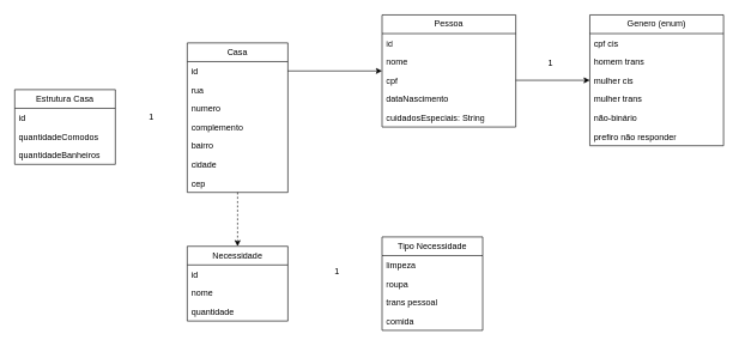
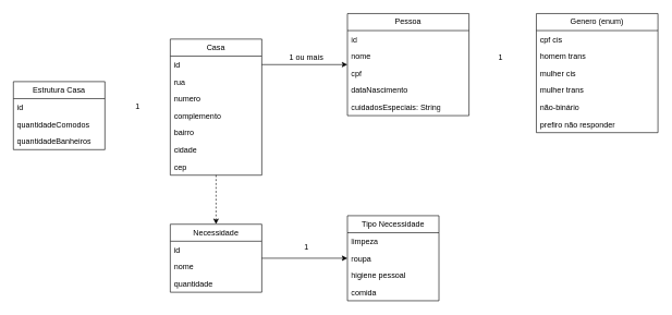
  <mxCell id="0" />
  <mxCell id="1" parent="0" />
  <mxCell id="2" style="edgeStyle=orthogonalEdgeStyle;rounded=0;orthogonalLoop=1;jettySize=auto;html=1;entryX=0.5;entryY=0;entryDx=0;entryDy=0;dashed=1;" edge="1" parent="1" source="3" target="20"><mxGeometry relative="1" as="geometry" /></mxCell>
  <mxCell id="3" value="Casa" style="swimlane;fontStyle=0;childLayout=stackLayout;horizontal=1;startSize=26;fillColor=none;horizontalStack=0;resizeParent=1;resizeParentMax=0;resizeLast=0;collapsible=1;marginBottom=0;whiteSpace=wrap;html=1;" vertex="1" parent="1"><mxGeometry x="260" y="59" width="140" height="208" as="geometry" /></mxCell>
  <mxCell id="4" value="id" style="text;strokeColor=none;fillColor=none;align=left;verticalAlign=top;spacingLeft=4;spacingRight=4;overflow=hidden;rotatable=0;points=[[0,0.5],[1,0.5]];portConstraint=eastwest;whiteSpace=wrap;html=1;" vertex="1" parent="3"><mxGeometry y="26" width="140" height="26" as="geometry" /></mxCell>
  <mxCell id="5" value="rua" style="text;strokeColor=none;fillColor=none;align=left;verticalAlign=top;spacingLeft=4;spacingRight=4;overflow=hidden;rotatable=0;points=[[0,0.5],[1,0.5]];portConstraint=eastwest;whiteSpace=wrap;html=1;" vertex="1" parent="3"><mxGeometry y="52" width="140" height="26" as="geometry" /></mxCell>
  <mxCell id="6" value="numero" style="text;strokeColor=none;fillColor=none;align=left;verticalAlign=top;spacingLeft=4;spacingRight=4;overflow=hidden;rotatable=0;points=[[0,0.5],[1,0.5]];portConstraint=eastwest;whiteSpace=wrap;html=1;" vertex="1" parent="3"><mxGeometry y="78" width="140" height="26" as="geometry" /></mxCell>
  <mxCell id="7" value="complemento" style="text;strokeColor=none;fillColor=none;align=left;verticalAlign=top;spacingLeft=4;spacingRight=4;overflow=hidden;rotatable=0;points=[[0,0.5],[1,0.5]];portConstraint=eastwest;whiteSpace=wrap;html=1;" vertex="1" parent="3"><mxGeometry y="104" width="140" height="26" as="geometry" /></mxCell>
  <mxCell id="8" value="bairro" style="text;strokeColor=none;fillColor=none;align=left;verticalAlign=top;spacingLeft=4;spacingRight=4;overflow=hidden;rotatable=0;points=[[0,0.5],[1,0.5]];portConstraint=eastwest;whiteSpace=wrap;html=1;" vertex="1" parent="3"><mxGeometry y="130" width="140" height="26" as="geometry" /></mxCell>
  <mxCell id="9" value="cidade" style="text;strokeColor=none;fillColor=none;align=left;verticalAlign=top;spacingLeft=4;spacingRight=4;overflow=hidden;rotatable=0;points=[[0,0.5],[1,0.5]];portConstraint=eastwest;whiteSpace=wrap;html=1;" vertex="1" parent="3"><mxGeometry y="156" width="140" height="26" as="geometry" /></mxCell>
  <mxCell id="10" value="cep" style="text;strokeColor=none;fillColor=none;align=left;verticalAlign=top;spacingLeft=4;spacingRight=4;overflow=hidden;rotatable=0;points=[[0,0.5],[1,0.5]];portConstraint=eastwest;whiteSpace=wrap;html=1;" vertex="1" parent="3"><mxGeometry y="182" width="140" height="26" as="geometry" /></mxCell>
  <mxCell id="11" value="Pessoa" style="swimlane;fontStyle=0;childLayout=stackLayout;horizontal=1;startSize=26;fillColor=none;horizontalStack=0;resizeParent=1;resizeParentMax=0;resizeLast=0;collapsible=1;marginBottom=0;whiteSpace=wrap;html=1;" vertex="1" parent="1"><mxGeometry x="531" y="20" width="186" height="156" as="geometry" /></mxCell>
  <mxCell id="12" value="id" style="text;strokeColor=none;fillColor=none;align=left;verticalAlign=top;spacingLeft=4;spacingRight=4;overflow=hidden;rotatable=0;points=[[0,0.5],[1,0.5]];portConstraint=eastwest;whiteSpace=wrap;html=1;" vertex="1" parent="11"><mxGeometry y="26" width="186" height="26" as="geometry" /></mxCell>
  <mxCell id="13" value="nome" style="text;strokeColor=none;fillColor=none;align=left;verticalAlign=top;spacingLeft=4;spacingRight=4;overflow=hidden;rotatable=0;points=[[0,0.5],[1,0.5]];portConstraint=eastwest;whiteSpace=wrap;html=1;" vertex="1" parent="11"><mxGeometry y="52" width="186" height="26" as="geometry" /></mxCell>
  <mxCell id="14" value="cpf" style="text;strokeColor=none;fillColor=none;align=left;verticalAlign=top;spacingLeft=4;spacingRight=4;overflow=hidden;rotatable=0;points=[[0,0.5],[1,0.5]];portConstraint=eastwest;whiteSpace=wrap;html=1;" vertex="1" parent="11"><mxGeometry y="78" width="186" height="26" as="geometry" /></mxCell>
  <mxCell id="15" value="dataNascimento" style="text;strokeColor=none;fillColor=none;align=left;verticalAlign=top;spacingLeft=4;spacingRight=4;overflow=hidden;rotatable=0;points=[[0,0.5],[1,0.5]];portConstraint=eastwest;whiteSpace=wrap;html=1;" vertex="1" parent="11"><mxGeometry y="104" width="186" height="26" as="geometry" /></mxCell>
  <mxCell id="16" value="cuidadosEspeciais: String" style="text;strokeColor=none;fillColor=none;align=left;verticalAlign=top;spacingLeft=4;spacingRight=4;overflow=hidden;rotatable=0;points=[[0,0.5],[1,0.5]];portConstraint=eastwest;whiteSpace=wrap;html=1;" vertex="1" parent="11"><mxGeometry y="130" width="186" height="26" as="geometry" /></mxCell>
+ <mxCell id="17" value="1 ou mais" style="text;html=1;align=center;verticalAlign=middle;resizable=0;points=[];autosize=1;strokeColor=none;fillColor=none;" vertex="1" parent="1"><mxGeometry x="428" y="72" width="80" height="30" as="geometry" /></mxCell>
  <mxCell id="18" style="edgeStyle=orthogonalEdgeStyle;rounded=0;orthogonalLoop=1;jettySize=auto;html=1;" edge="1" parent="1" source="4" target="11"><mxGeometry relative="1" as="geometry" /></mxCell>
+ <mxCell id="19" style="edgeStyle=orthogonalEdgeStyle;rounded=0;orthogonalLoop=1;jettySize=auto;html=1;" edge="1" parent="1" source="20" target="24"><mxGeometry relative="1" as="geometry" /></mxCell>
  <mxCell id="20" value="Necessidade" style="swimlane;fontStyle=0;childLayout=stackLayout;horizontal=1;startSize=26;fillColor=none;horizontalStack=0;resizeParent=1;resizeParentMax=0;resizeLast=0;collapsible=1;marginBottom=0;whiteSpace=wrap;html=1;" vertex="1" parent="1"><mxGeometry x="260" y="342" width="140" height="104" as="geometry" /></mxCell>
  <mxCell id="21" value="id" style="text;strokeColor=none;fillColor=none;align=left;verticalAlign=top;spacingLeft=4;spacingRight=4;overflow=hidden;rotatable=0;points=[[0,0.5],[1,0.5]];portConstraint=eastwest;whiteSpace=wrap;html=1;" vertex="1" parent="20"><mxGeometry y="26" width="140" height="26" as="geometry" /></mxCell>
  <mxCell id="22" value="nome" style="text;strokeColor=none;fillColor=none;align=left;verticalAlign=top;spacingLeft=4;spacingRight=4;overflow=hidden;rotatable=0;points=[[0,0.5],[1,0.5]];portConstraint=eastwest;whiteSpace=wrap;html=1;" vertex="1" parent="20"><mxGeometry y="52" width="140" height="26" as="geometry" /></mxCell>
  <mxCell id="23" value="quantidade" style="text;strokeColor=none;fillColor=none;align=left;verticalAlign=top;spacingLeft=4;spacingRight=4;overflow=hidden;rotatable=0;points=[[0,0.5],[1,0.5]];portConstraint=eastwest;whiteSpace=wrap;html=1;" vertex="1" parent="20"><mxGeometry y="78" width="140" height="26" as="geometry" /></mxCell>
  <mxCell id="24" value="Tipo Necessidade" style="swimlane;fontStyle=0;childLayout=stackLayout;horizontal=1;startSize=26;fillColor=none;horizontalStack=0;resizeParent=1;resizeParentMax=0;resizeLast=0;collapsible=1;marginBottom=0;whiteSpace=wrap;html=1;" vertex="1" parent="1"><mxGeometry x="531" y="329" width="140" height="130" as="geometry" /></mxCell>
  <mxCell id="25" value="limpeza" style="text;strokeColor=none;fillColor=none;align=left;verticalAlign=top;spacingLeft=4;spacingRight=4;overflow=hidden;rotatable=0;points=[[0,0.5],[1,0.5]];portConstraint=eastwest;whiteSpace=wrap;html=1;" vertex="1" parent="24"><mxGeometry y="26" width="140" height="26" as="geometry" /></mxCell>
  <mxCell id="26" value="roupa" style="text;strokeColor=none;fillColor=none;align=left;verticalAlign=top;spacingLeft=4;spacingRight=4;overflow=hidden;rotatable=0;points=[[0,0.5],[1,0.5]];portConstraint=eastwest;whiteSpace=wrap;html=1;" vertex="1" parent="24"><mxGeometry y="52" width="140" height="26" as="geometry" /></mxCell>
- <mxCell id="27" value="trans pessoal" style="text;strokeColor=none;fillColor=none;align=left;verticalAlign=top;spacingLeft=4;spacingRight=4;overflow=hidden;rotatable=0;points=[[0,0.5],[1,0.5]];portConstraint=eastwest;whiteSpace=wrap;html=1;" vertex="1" parent="24"><mxGeometry y="78" width="140" height="26" as="geometry" /></mxCell>
+ <mxCell id="27" value="higiene pessoal" style="text;strokeColor=none;fillColor=none;align=left;verticalAlign=top;spacingLeft=4;spacingRight=4;overflow=hidden;rotatable=0;points=[[0,0.5],[1,0.5]];portConstraint=eastwest;whiteSpace=wrap;html=1;" vertex="1" parent="24"><mxGeometry y="78" width="140" height="26" as="geometry" /></mxCell>
  <mxCell id="28" value="comida" style="text;strokeColor=none;fillColor=none;align=left;verticalAlign=top;spacingLeft=4;spacingRight=4;overflow=hidden;rotatable=0;points=[[0,0.5],[1,0.5]];portConstraint=eastwest;whiteSpace=wrap;html=1;" vertex="1" parent="24"><mxGeometry y="104" width="140" height="26" as="geometry" /></mxCell>
  <mxCell id="29" value="1" style="text;html=1;align=center;verticalAlign=middle;resizable=0;points=[];autosize=1;strokeColor=none;fillColor=none;" vertex="1" parent="1"><mxGeometry x="453" y="362" width="30" height="30" as="geometry" /></mxCell>
  <mxCell id="30" value="Genero (enum)" style="swimlane;fontStyle=0;childLayout=stackLayout;horizontal=1;startSize=26;fillColor=none;horizontalStack=0;resizeParent=1;resizeParentMax=0;resizeLast=0;collapsible=1;marginBottom=0;whiteSpace=wrap;html=1;" vertex="1" parent="1"><mxGeometry x="820" y="20" width="186" height="182" as="geometry" /></mxCell>
  <mxCell id="31" value="cpf cis" style="text;strokeColor=none;fillColor=none;align=left;verticalAlign=top;spacingLeft=4;spacingRight=4;overflow=hidden;rotatable=0;points=[[0,0.5],[1,0.5]];portConstraint=eastwest;whiteSpace=wrap;html=1;" vertex="1" parent="30"><mxGeometry y="26" width="186" height="26" as="geometry" /></mxCell>
  <mxCell id="32" value="homem trans" style="text;strokeColor=none;fillColor=none;align=left;verticalAlign=top;spacingLeft=4;spacingRight=4;overflow=hidden;rotatable=0;points=[[0,0.5],[1,0.5]];portConstraint=eastwest;whiteSpace=wrap;html=1;" vertex="1" parent="30"><mxGeometry y="52" width="186" height="26" as="geometry" /></mxCell>
  <mxCell id="33" value="mulher cis" style="text;strokeColor=none;fillColor=none;align=left;verticalAlign=top;spacingLeft=4;spacingRight=4;overflow=hidden;rotatable=0;points=[[0,0.5],[1,0.5]];portConstraint=eastwest;whiteSpace=wrap;html=1;" vertex="1" parent="30"><mxGeometry y="78" width="186" height="26" as="geometry" /></mxCell>
  <mxCell id="34" value="mulher trans" style="text;strokeColor=none;fillColor=none;align=left;verticalAlign=top;spacingLeft=4;spacingRight=4;overflow=hidden;rotatable=0;points=[[0,0.5],[1,0.5]];portConstraint=eastwest;whiteSpace=wrap;html=1;" vertex="1" parent="30"><mxGeometry y="104" width="186" height="26" as="geometry" /></mxCell>
  <mxCell id="35" value="não-binário" style="text;strokeColor=none;fillColor=none;align=left;verticalAlign=top;spacingLeft=4;spacingRight=4;overflow=hidden;rotatable=0;points=[[0,0.5],[1,0.5]];portConstraint=eastwest;whiteSpace=wrap;html=1;" vertex="1" parent="30"><mxGeometry y="130" width="186" height="26" as="geometry" /></mxCell>
  <mxCell id="36" value="prefiro não responder" style="text;strokeColor=none;fillColor=none;align=left;verticalAlign=top;spacingLeft=4;spacingRight=4;overflow=hidden;rotatable=0;points=[[0,0.5],[1,0.5]];portConstraint=eastwest;whiteSpace=wrap;html=1;" vertex="1" parent="30"><mxGeometry y="156" width="186" height="26" as="geometry" /></mxCell>
- <mxCell id="37" style="edgeStyle=orthogonalEdgeStyle;rounded=0;orthogonalLoop=1;jettySize=auto;html=1;entryX=0;entryY=0.5;entryDx=0;entryDy=0;" edge="1" parent="1" source="14" target="30"><mxGeometry relative="1" as="geometry" /></mxCell>
  <mxCell id="38" value="1" style="text;html=1;align=center;verticalAlign=middle;resizable=0;points=[];autosize=1;strokeColor=none;fillColor=none;" vertex="1" parent="1"><mxGeometry x="750" y="72" width="30" height="30" as="geometry" /></mxCell>
  <mxCell id="39" value="Estrutura Casa" style="swimlane;fontStyle=0;childLayout=stackLayout;horizontal=1;startSize=26;fillColor=none;horizontalStack=0;resizeParent=1;resizeParentMax=0;resizeLast=0;collapsible=1;marginBottom=0;whiteSpace=wrap;html=1;" vertex="1" parent="1"><mxGeometry x="20" y="124" width="140" height="104" as="geometry" /></mxCell>
  <mxCell id="40" value="id" style="text;strokeColor=none;fillColor=none;align=left;verticalAlign=top;spacingLeft=4;spacingRight=4;overflow=hidden;rotatable=0;points=[[0,0.5],[1,0.5]];portConstraint=eastwest;whiteSpace=wrap;html=1;" vertex="1" parent="39"><mxGeometry y="26" width="140" height="26" as="geometry" /></mxCell>
  <mxCell id="41" value="quantidadeComodos" style="text;strokeColor=none;fillColor=none;align=left;verticalAlign=top;spacingLeft=4;spacingRight=4;overflow=hidden;rotatable=0;points=[[0,0.5],[1,0.5]];portConstraint=eastwest;whiteSpace=wrap;html=1;" vertex="1" parent="39"><mxGeometry y="52" width="140" height="26" as="geometry" /></mxCell>
  <mxCell id="42" value="quantidadeBanheiros" style="text;strokeColor=none;fillColor=none;align=left;verticalAlign=top;spacingLeft=4;spacingRight=4;overflow=hidden;rotatable=0;points=[[0,0.5],[1,0.5]];portConstraint=eastwest;whiteSpace=wrap;html=1;" vertex="1" parent="39"><mxGeometry y="78" width="140" height="26" as="geometry" /></mxCell>
  <mxCell id="43" value="1" style="text;html=1;align=center;verticalAlign=middle;resizable=0;points=[];autosize=1;strokeColor=none;fillColor=none;" vertex="1" parent="1"><mxGeometry x="195" y="148" width="30" height="30" as="geometry" /></mxCell>
